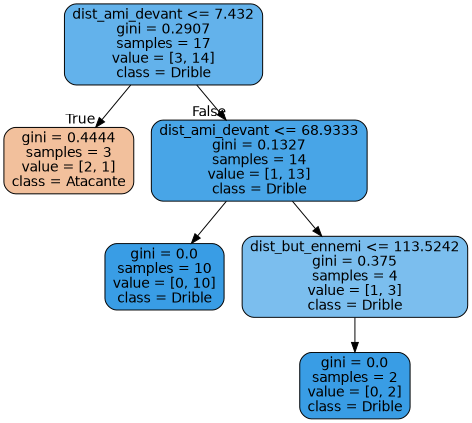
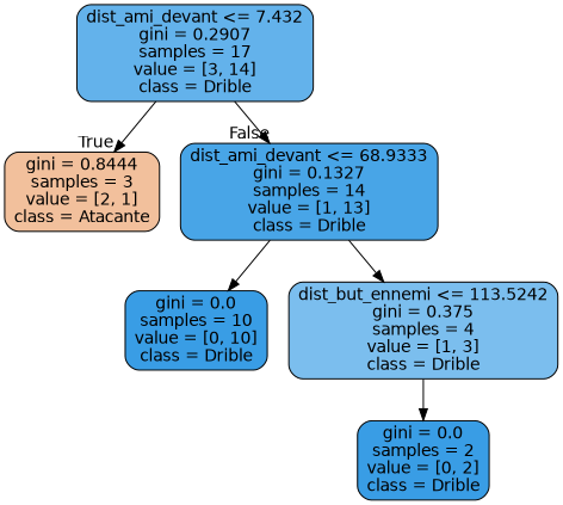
  digraph {
    node [color=black fillcolor="#399de5ff" fontname=helvetica shape=box style="filled, rounded"]
    edge [fontname=helvetica]
    n1 [fillcolor="#399de5c8" label="dist_ami_devant <= 7.432\ngini = 0.2907\nsamples = 17\nvalue = [3, 14]\nclass = Drible"]
-   n2 [fillcolor="#e581397f" label="gini = 0.4444\nsamples = 3\nvalue = [2, 1]\nclass = Atacante"]
+   n2 [fillcolor="#e581397f" label="gini = 0.8444\nsamples = 3\nvalue = [2, 1]\nclass = Atacante"]
    n3 [fillcolor="#399de5eb" label="dist_ami_devant <= 68.9333\ngini = 0.1327\nsamples = 14\nvalue = [1, 13]\nclass = Drible"]
    n4 [label="gini = 0.0\nsamples = 10\nvalue = [0, 10]\nclass = Drible"]
    n5 [fillcolor="#399de5aa" label="dist_but_ennemi <= 113.5242\ngini = 0.375\nsamples = 4\nvalue = [1, 3]\nclass = Drible"]
    n6 [label="gini = 0.0\nsamples = 2\nvalue = [0, 2]\nclass = Drible"]
    n1 -> n2 [headlabel=True labelangle=45 labeldistance=2.5]
    n1 -> n3 [headlabel=False labelangle=-45 labeldistance=2.5]
    n3 -> n4
    n3 -> n5
    n5 -> n6
  }
